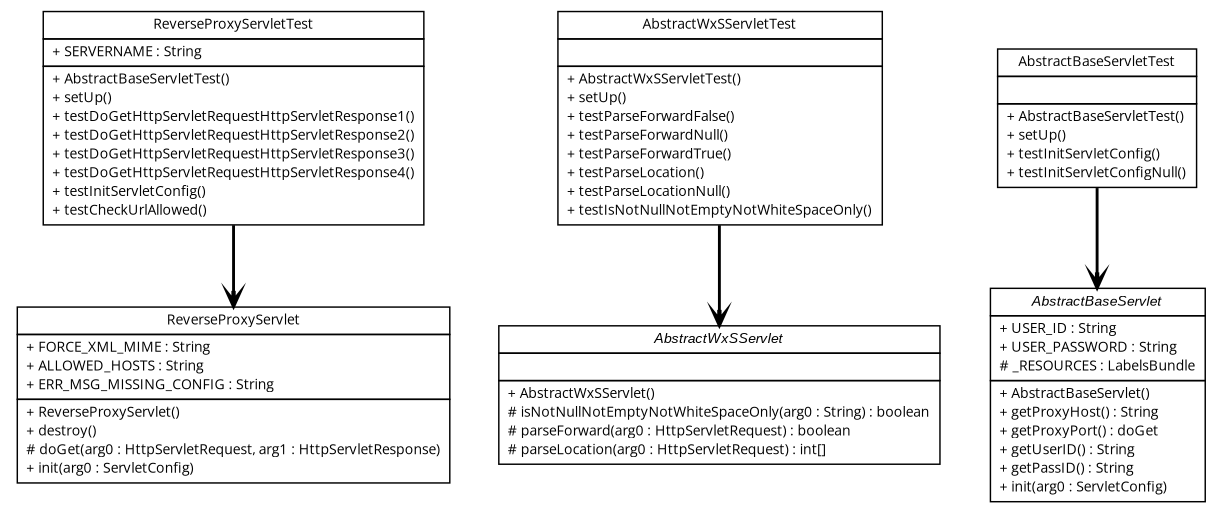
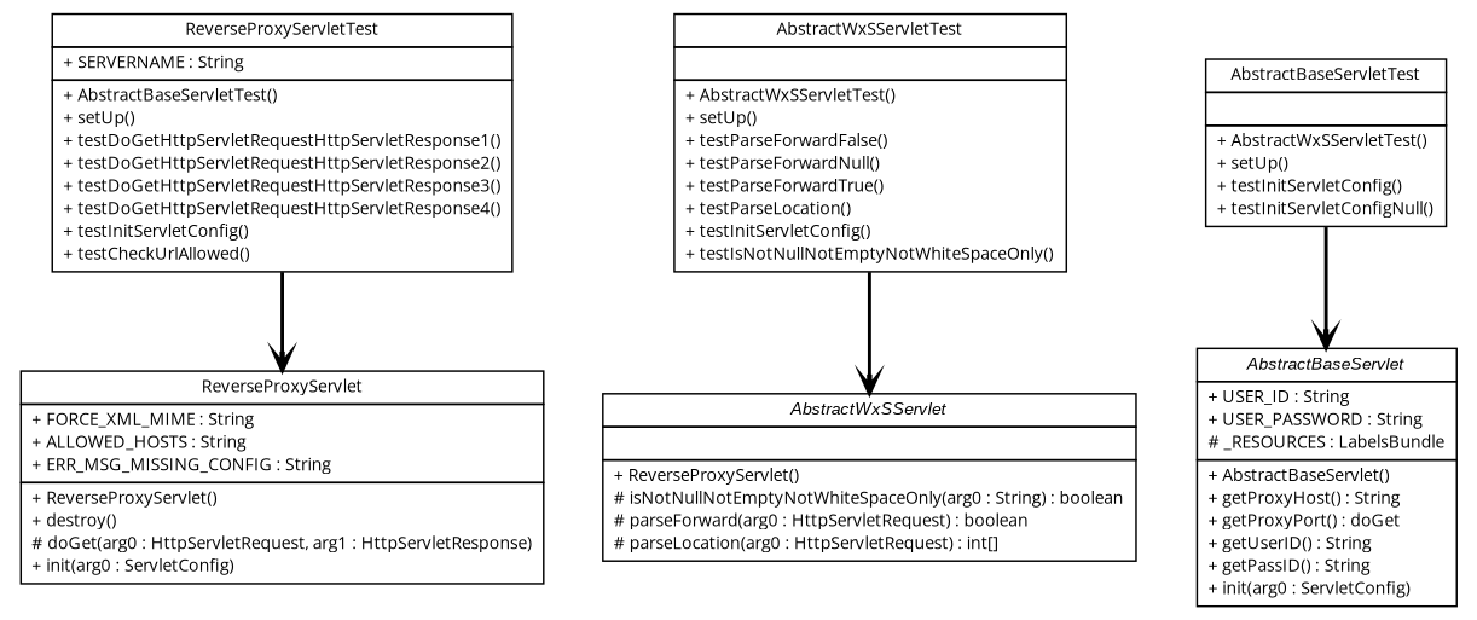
  digraph {
    fontname="Open Sans"
    nodesep=0.25
    ranksep=0.5
    node [fontcolor=black fontname="Open Sans" fontsize=10.0 shape=plaintext]
    edge [arrowhead=open color=black fontcolor=black fontname="Open Sans" fontsize=10.0 headport=p labelfontname=arial labelfontsize=10 style=bold tailport=p]
    n1 [label=<<table title="nl.mineleni.cbsviewer.servlet.ReverseProxyServletTest" border="0" cellborder="1" cellspacing="0" cellpadding="2" port="p" href="./ReverseProxyServletTest.html"> 		<tr><td><table border="0" cellspacing="0" cellpadding="1"> <tr><td align="center" balign="center"> ReverseProxyServletTest </td></tr> 		</table></td></tr> 		<tr><td><table border="0" cellspacing="0" cellpadding="1"> <tr><td align="left" balign="left"> + SERVERNAME : String </td></tr> 		</table></td></tr> 		<tr><td><table border="0" cellspacing="0" cellpadding="1"> <tr><td align="left" balign="left"> + AbstractBaseServletTest() </td></tr> <tr><td align="left" balign="left"> + setUp() </td></tr> <tr><td align="left" balign="left"> + testDoGetHttpServletRequestHttpServletResponse1() </td></tr> <tr><td align="left" balign="left"> + testDoGetHttpServletRequestHttpServletResponse2() </td></tr> <tr><td align="left" balign="left"> + testDoGetHttpServletRequestHttpServletResponse3() </td></tr> <tr><td align="left" balign="left"> + testDoGetHttpServletRequestHttpServletResponse4() </td></tr> <tr><td align="left" balign="left"> + testInitServletConfig() </td></tr> <tr><td align="left" balign="left"> + testCheckUrlAllowed() </td></tr> 		</table></td></tr> 		</table>>]
    n2 [label=<<table title="nl.mineleni.cbsviewer.servlet.ReverseProxyServlet" border="0" cellborder="1" cellspacing="0" cellpadding="2" port="p"> 		<tr><td><table border="0" cellspacing="0" cellpadding="1"> <tr><td align="center" balign="center"> ReverseProxyServlet </td></tr> 		</table></td></tr> 		<tr><td><table border="0" cellspacing="0" cellpadding="1"> <tr><td align="left" balign="left"> + FORCE_XML_MIME : String </td></tr> <tr><td align="left" balign="left"> + ALLOWED_HOSTS : String </td></tr> <tr><td align="left" balign="left"> + ERR_MSG_MISSING_CONFIG : String </td></tr> 		</table></td></tr> 		<tr><td><table border="0" cellspacing="0" cellpadding="1"> <tr><td align="left" balign="left"> + ReverseProxyServlet() </td></tr> <tr><td align="left" balign="left"> + destroy() </td></tr> <tr><td align="left" balign="left"> # doGet(arg0 : HttpServletRequest, arg1 : HttpServletResponse) </td></tr> <tr><td align="left" balign="left"> + init(arg0 : ServletConfig) </td></tr> 		</table></td></tr> 		</table>>]
-   n3 [label=<<table title="nl.mineleni.cbsviewer.servlet.AbstractWxSServletTest" border="0" cellborder="1" cellspacing="0" cellpadding="2" port="p" href="./AbstractWxSServletTest.html"> 		<tr><td><table border="0" cellspacing="0" cellpadding="1"> <tr><td align="center" balign="center"> AbstractWxSServletTest </td></tr> 		</table></td></tr> 		<tr><td><table border="0" cellspacing="0" cellpadding="1"> <tr><td align="left" balign="left">  </td></tr> 		</table></td></tr> 		<tr><td><table border="0" cellspacing="0" cellpadding="1"> <tr><td align="left" balign="left"> + AbstractWxSServletTest() </td></tr> <tr><td align="left" balign="left"> + setUp() </td></tr> <tr><td align="left" balign="left"> + testParseForwardFalse() </td></tr> <tr><td align="left" balign="left"> + testParseForwardNull() </td></tr> <tr><td align="left" balign="left"> + testParseForwardTrue() </td></tr> <tr><td align="left" balign="left"> + testParseLocation() </td></tr> <tr><td align="left" balign="left"> + testParseLocationNull() </td></tr> <tr><td align="left" balign="left"> + testIsNotNullNotEmptyNotWhiteSpaceOnly() </td></tr> 		</table></td></tr> 		</table>>]
-   n4 [label=<<table title="nl.mineleni.cbsviewer.servlet.AbstractWxSServlet" border="0" cellborder="1" cellspacing="0" cellpadding="2" port="p"> 		<tr><td><table border="0" cellspacing="0" cellpadding="1"> <tr><td align="center" balign="center"><font face="arial italic"> AbstractWxSServlet </font></td></tr> 		</table></td></tr> 		<tr><td><table border="0" cellspacing="0" cellpadding="1"> <tr><td align="left" balign="left">  </td></tr> 		</table></td></tr> 		<tr><td><table border="0" cellspacing="0" cellpadding="1"> <tr><td align="left" balign="left"> + AbstractWxSServlet() </td></tr> <tr><td align="left" balign="left"> # isNotNullNotEmptyNotWhiteSpaceOnly(arg0 : String) : boolean </td></tr> <tr><td align="left" balign="left"> # parseForward(arg0 : HttpServletRequest) : boolean </td></tr> <tr><td align="left" balign="left"> # parseLocation(arg0 : HttpServletRequest) : int[] </td></tr> 		</table></td></tr> 		</table>>]
-   n5 [label=<<table title="nl.mineleni.cbsviewer.servlet.AbstractBaseServletTest" border="0" cellborder="1" cellspacing="0" cellpadding="2" port="p" href="./AbstractBaseServletTest.html"> 		<tr><td><table border="0" cellspacing="0" cellpadding="1"> <tr><td align="center" balign="center"> AbstractBaseServletTest </td></tr> 		</table></td></tr> 		<tr><td><table border="0" cellspacing="0" cellpadding="1"> <tr><td align="left" balign="left">  </td></tr> 		</table></td></tr> 		<tr><td><table border="0" cellspacing="0" cellpadding="1"> <tr><td align="left" balign="left"> + AbstractBaseServletTest() </td></tr> <tr><td align="left" balign="left"> + setUp() </td></tr> <tr><td align="left" balign="left"> + testInitServletConfig() </td></tr> <tr><td align="left" balign="left"> + testInitServletConfigNull() </td></tr> 		</table></td></tr> 		</table>>]
+   n3 [label=<<table title="nl.mineleni.cbsviewer.servlet.AbstractWxSServletTest" border="0" cellborder="1" cellspacing="0" cellpadding="2" port="p" href="./AbstractWxSServletTest.html"> 		<tr><td><table border="0" cellspacing="0" cellpadding="1"> <tr><td align="center" balign="center"> AbstractWxSServletTest </td></tr> 		</table></td></tr> 		<tr><td><table border="0" cellspacing="0" cellpadding="1"> <tr><td align="left" balign="left">  </td></tr> 		</table></td></tr> 		<tr><td><table border="0" cellspacing="0" cellpadding="1"> <tr><td align="left" balign="left"> + AbstractWxSServletTest() </td></tr> <tr><td align="left" balign="left"> + setUp() </td></tr> <tr><td align="left" balign="left"> + testParseForwardFalse() </td></tr> <tr><td align="left" balign="left"> + testParseForwardNull() </td></tr> <tr><td align="left" balign="left"> + testParseForwardTrue() </td></tr> <tr><td align="left" balign="left"> + testParseLocation() </td></tr> <tr><td align="left" balign="left"> + testInitServletConfig() </td></tr> <tr><td align="left" balign="left"> + testIsNotNullNotEmptyNotWhiteSpaceOnly() </td></tr> 		</table></td></tr> 		</table>>]
+   n4 [label=<<table title="nl.mineleni.cbsviewer.servlet.AbstractWxSServlet" border="0" cellborder="1" cellspacing="0" cellpadding="2" port="p"> 		<tr><td><table border="0" cellspacing="0" cellpadding="1"> <tr><td align="center" balign="center"><font face="arial italic"> AbstractWxSServlet </font></td></tr> 		</table></td></tr> 		<tr><td><table border="0" cellspacing="0" cellpadding="1"> <tr><td align="left" balign="left">  </td></tr> 		</table></td></tr> 		<tr><td><table border="0" cellspacing="0" cellpadding="1"> <tr><td align="left" balign="left"> + ReverseProxyServlet() </td></tr> <tr><td align="left" balign="left"> # isNotNullNotEmptyNotWhiteSpaceOnly(arg0 : String) : boolean </td></tr> <tr><td align="left" balign="left"> # parseForward(arg0 : HttpServletRequest) : boolean </td></tr> <tr><td align="left" balign="left"> # parseLocation(arg0 : HttpServletRequest) : int[] </td></tr> 		</table></td></tr> 		</table>>]
+   n5 [label=<<table title="nl.mineleni.cbsviewer.servlet.AbstractBaseServletTest" border="0" cellborder="1" cellspacing="0" cellpadding="2" port="p" href="./AbstractBaseServletTest.html"> 		<tr><td><table border="0" cellspacing="0" cellpadding="1"> <tr><td align="center" balign="center"> AbstractBaseServletTest </td></tr> 		</table></td></tr> 		<tr><td><table border="0" cellspacing="0" cellpadding="1"> <tr><td align="left" balign="left">  </td></tr> 		</table></td></tr> 		<tr><td><table border="0" cellspacing="0" cellpadding="1"> <tr><td align="left" balign="left"> + AbstractWxSServletTest() </td></tr> <tr><td align="left" balign="left"> + setUp() </td></tr> <tr><td align="left" balign="left"> + testInitServletConfig() </td></tr> <tr><td align="left" balign="left"> + testInitServletConfigNull() </td></tr> 		</table></td></tr> 		</table>>]
    n6 [label=<<table title="nl.mineleni.cbsviewer.servlet.AbstractBaseServlet" border="0" cellborder="1" cellspacing="0" cellpadding="2" port="p"> 		<tr><td><table border="0" cellspacing="0" cellpadding="1"> <tr><td align="center" balign="center"><font face="arial italic"> AbstractBaseServlet </font></td></tr> 		</table></td></tr> 		<tr><td><table border="0" cellspacing="0" cellpadding="1"> <tr><td align="left" balign="left"> + USER_ID : String </td></tr> <tr><td align="left" balign="left"> + USER_PASSWORD : String </td></tr> <tr><td align="left" balign="left"> # _RESOURCES : LabelsBundle </td></tr> 		</table></td></tr> 		<tr><td><table border="0" cellspacing="0" cellpadding="1"> <tr><td align="left" balign="left"> + AbstractBaseServlet() </td></tr> <tr><td align="left" balign="left"> + getProxyHost() : String </td></tr> <tr><td align="left" balign="left"> + getProxyPort() : doGet </td></tr> <tr><td align="left" balign="left"> + getUserID() : String </td></tr> <tr><td align="left" balign="left"> + getPassID() : String </td></tr> <tr><td align="left" balign="left"> + init(arg0 : ServletConfig) </td></tr> 		</table></td></tr> 		</table>>]
    n1 -> n2
    n3 -> n4
    n5 -> n6
  }
